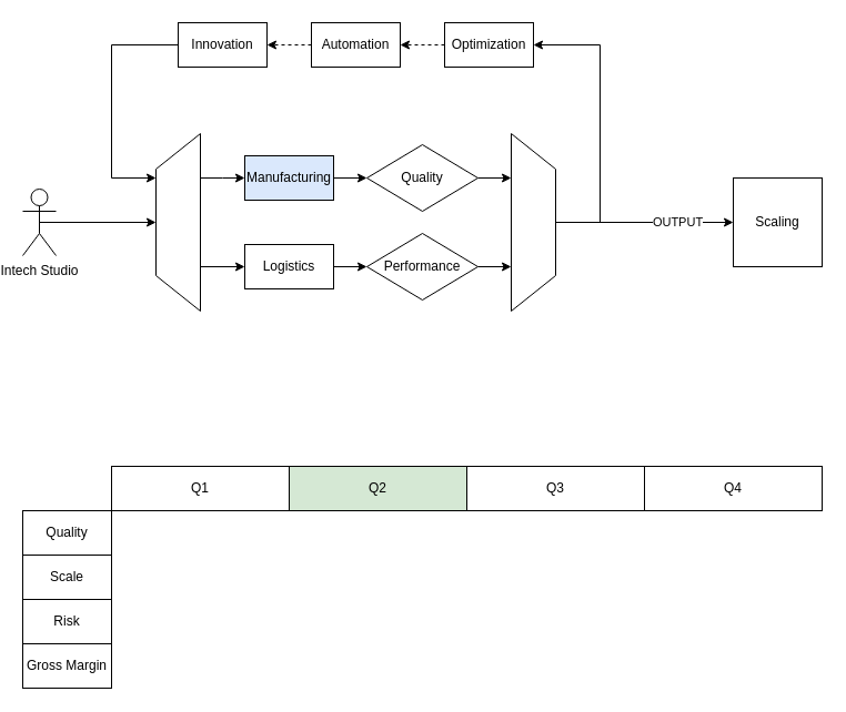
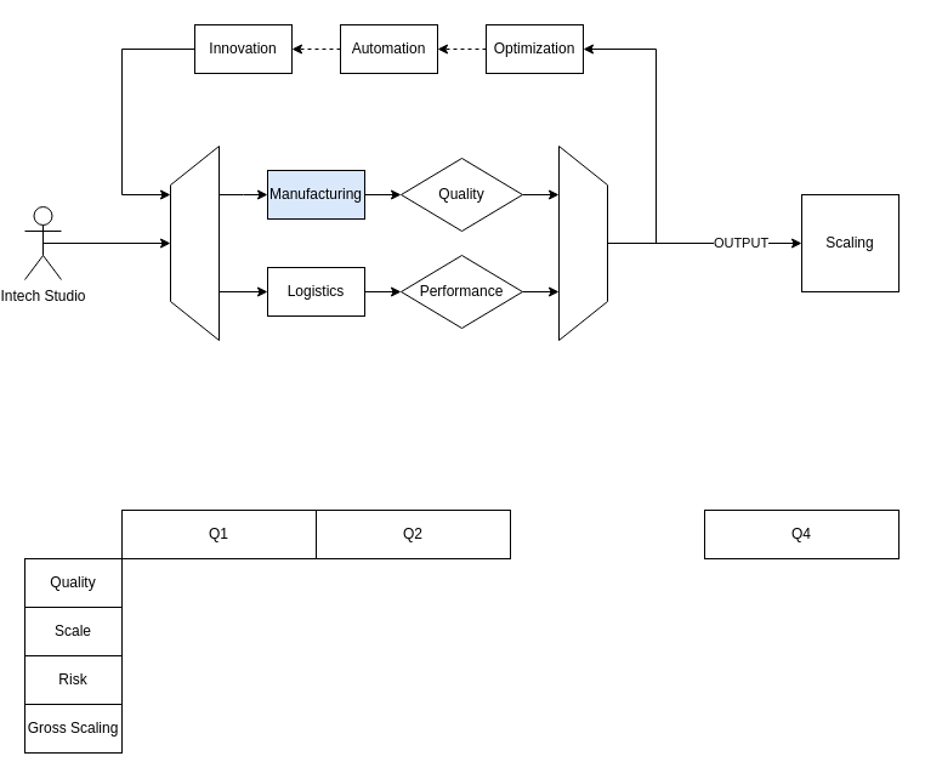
  <mxCell id="0" />
  <mxCell id="1" parent="0" />
  <mxCell id="2" style="edgeStyle=orthogonalEdgeStyle;rounded=0;orthogonalLoop=1;jettySize=auto;html=1;exitX=1;exitY=0.5;exitDx=0;exitDy=0;entryX=0;entryY=0.5;entryDx=0;entryDy=0;" edge="1" parent="1" source="3" target="19"><mxGeometry relative="1" as="geometry" /></mxCell>
  <mxCell id="3" value="Manufacturing" style="rounded=0;whiteSpace=wrap;html=1;fillColor=#dae8fc;" vertex="1" parent="1"><mxGeometry x="220" y="140" width="80" height="40" as="geometry" /></mxCell>
  <mxCell id="4" style="edgeStyle=orthogonalEdgeStyle;rounded=0;orthogonalLoop=1;jettySize=auto;html=1;exitX=0;exitY=0.5;exitDx=0;exitDy=0;entryX=1;entryY=0.5;entryDx=0;entryDy=0;dashed=1;" edge="1" parent="1" source="5" target="24"><mxGeometry relative="1" as="geometry" /></mxCell>
  <mxCell id="5" value="Automation" style="rounded=0;whiteSpace=wrap;html=1;" vertex="1" parent="1"><mxGeometry x="280" y="20" width="80" height="40" as="geometry" /></mxCell>
  <mxCell id="6" style="edgeStyle=orthogonalEdgeStyle;rounded=0;orthogonalLoop=1;jettySize=auto;html=1;exitX=1;exitY=0.5;exitDx=0;exitDy=0;entryX=0;entryY=0.5;entryDx=0;entryDy=0;" edge="1" parent="1" source="7" target="17"><mxGeometry relative="1" as="geometry" /></mxCell>
  <mxCell id="7" value="Logistics" style="rounded=0;whiteSpace=wrap;html=1;" vertex="1" parent="1"><mxGeometry x="220" y="220" width="80" height="40" as="geometry" /></mxCell>
  <mxCell id="8" style="edgeStyle=orthogonalEdgeStyle;rounded=0;orthogonalLoop=1;jettySize=auto;html=1;exitX=0;exitY=0.5;exitDx=0;exitDy=0;entryX=1;entryY=0.5;entryDx=0;entryDy=0;dashed=1;" edge="1" parent="1" source="9" target="5"><mxGeometry relative="1" as="geometry" /></mxCell>
  <mxCell id="9" value="Optimization" style="rounded=0;whiteSpace=wrap;html=1;" vertex="1" parent="1"><mxGeometry x="400" y="20" width="80" height="40" as="geometry" /></mxCell>
  <mxCell id="10" value="Scaling" style="rounded=0;whiteSpace=wrap;html=1;" vertex="1" parent="1"><mxGeometry x="660" y="160" width="80" height="80" as="geometry" /></mxCell>
  <mxCell id="11" style="edgeStyle=orthogonalEdgeStyle;rounded=0;orthogonalLoop=1;jettySize=auto;html=1;exitX=0.5;exitY=0.5;exitDx=0;exitDy=0;exitPerimeter=0;entryX=0.5;entryY=0;entryDx=0;entryDy=0;" edge="1" parent="1" source="12" target="22"><mxGeometry relative="1" as="geometry" /></mxCell>
  <mxCell id="12" value="Intech Studio" style="shape=umlActor;verticalLabelPosition=bottom;labelBackgroundColor=#ffffff;verticalAlign=top;html=1;outlineConnect=0;" vertex="1" parent="1"><mxGeometry x="20" y="170" width="30" height="60" as="geometry" /></mxCell>
  <mxCell id="13" value="OUTPUT" style="edgeStyle=orthogonalEdgeStyle;rounded=0;orthogonalLoop=1;jettySize=auto;html=1;exitX=0.5;exitY=0;exitDx=0;exitDy=0;entryX=0;entryY=0.5;entryDx=0;entryDy=0;" edge="1" parent="1" source="15" target="10"><mxGeometry x="0.375" relative="1" as="geometry"><mxPoint as="offset" /></mxGeometry></mxCell>
  <mxCell id="14" style="edgeStyle=orthogonalEdgeStyle;rounded=0;orthogonalLoop=1;jettySize=auto;html=1;exitX=0.5;exitY=0;exitDx=0;exitDy=0;entryX=1;entryY=0.5;entryDx=0;entryDy=0;" edge="1" parent="1" source="15" target="9"><mxGeometry relative="1" as="geometry"><Array as="points"><mxPoint x="540" y="200" /><mxPoint x="540" y="40" /></Array></mxGeometry></mxCell>
  <mxCell id="15" value="" style="shape=trapezoid;perimeter=trapezoidPerimeter;whiteSpace=wrap;html=1;direction=south;" vertex="1" parent="1"><mxGeometry x="460" y="120" width="40" height="160" as="geometry" /></mxCell>
  <mxCell id="16" style="edgeStyle=orthogonalEdgeStyle;rounded=0;orthogonalLoop=1;jettySize=auto;html=1;exitX=1;exitY=0.5;exitDx=0;exitDy=0;entryX=0.75;entryY=1;entryDx=0;entryDy=0;" edge="1" parent="1" source="17" target="15"><mxGeometry relative="1" as="geometry" /></mxCell>
  <mxCell id="17" value="Performance" style="rhombus;whiteSpace=wrap;html=1;" vertex="1" parent="1"><mxGeometry x="330" y="210" width="100" height="60" as="geometry" /></mxCell>
  <mxCell id="18" style="edgeStyle=orthogonalEdgeStyle;rounded=0;orthogonalLoop=1;jettySize=auto;html=1;exitX=1;exitY=0.5;exitDx=0;exitDy=0;entryX=0.25;entryY=1;entryDx=0;entryDy=0;" edge="1" parent="1" source="19" target="15"><mxGeometry relative="1" as="geometry" /></mxCell>
  <mxCell id="19" value="Quality" style="rhombus;whiteSpace=wrap;html=1;" vertex="1" parent="1"><mxGeometry x="330" y="130" width="100" height="60" as="geometry" /></mxCell>
  <mxCell id="20" style="edgeStyle=orthogonalEdgeStyle;rounded=0;orthogonalLoop=1;jettySize=auto;html=1;exitX=0.75;exitY=1;exitDx=0;exitDy=0;entryX=0;entryY=0.5;entryDx=0;entryDy=0;" edge="1" parent="1" source="22" target="3"><mxGeometry relative="1" as="geometry"><Array as="points"><mxPoint x="200" y="160" /><mxPoint x="200" y="160" /></Array></mxGeometry></mxCell>
  <mxCell id="21" style="edgeStyle=orthogonalEdgeStyle;rounded=0;orthogonalLoop=1;jettySize=auto;html=1;exitX=0.25;exitY=1;exitDx=0;exitDy=0;entryX=0;entryY=0.5;entryDx=0;entryDy=0;" edge="1" parent="1" source="22" target="7"><mxGeometry relative="1" as="geometry" /></mxCell>
  <mxCell id="22" value="" style="shape=trapezoid;perimeter=trapezoidPerimeter;whiteSpace=wrap;html=1;direction=north;" vertex="1" parent="1"><mxGeometry x="140" y="120" width="40" height="160" as="geometry" /></mxCell>
  <mxCell id="23" style="edgeStyle=orthogonalEdgeStyle;rounded=0;orthogonalLoop=1;jettySize=auto;html=1;exitX=0;exitY=0.5;exitDx=0;exitDy=0;entryX=0.75;entryY=0;entryDx=0;entryDy=0;" edge="1" parent="1" source="24" target="22"><mxGeometry relative="1" as="geometry"><Array as="points"><mxPoint x="100" y="40" /><mxPoint x="100" y="160" /></Array></mxGeometry></mxCell>
  <mxCell id="24" value="Innovation" style="rounded=0;whiteSpace=wrap;html=1;" vertex="1" parent="1"><mxGeometry x="160" y="20" width="80" height="40" as="geometry" /></mxCell>
  <mxCell id="25" value="Quality" style="rounded=0;whiteSpace=wrap;html=1;" vertex="1" parent="1"><mxGeometry x="20" y="460" width="80" height="40" as="geometry" /></mxCell>
  <mxCell id="26" value="Scale" style="rounded=0;whiteSpace=wrap;html=1;" vertex="1" parent="1"><mxGeometry x="20" y="500" width="80" height="40" as="geometry" /></mxCell>
  <mxCell id="27" value="Risk" style="rounded=0;whiteSpace=wrap;html=1;" vertex="1" parent="1"><mxGeometry x="20" y="540" width="80" height="40" as="geometry" /></mxCell>
- <mxCell id="28" value="Gross Margin" style="rounded=0;whiteSpace=wrap;html=1;" vertex="1" parent="1"><mxGeometry x="20" y="580" width="80" height="40" as="geometry" /></mxCell>
+ <mxCell id="28" value="Gross Scaling" style="rounded=0;whiteSpace=wrap;html=1;" vertex="1" parent="1"><mxGeometry x="20" y="580" width="80" height="40" as="geometry" /></mxCell>
  <mxCell id="29" value="Q1" style="rounded=0;whiteSpace=wrap;html=1;" vertex="1" parent="1"><mxGeometry x="100" y="420" width="160" height="40" as="geometry" /></mxCell>
- <mxCell id="30" value="Q2" style="rounded=0;whiteSpace=wrap;html=1;fillColor=#d5e8d4;" vertex="1" parent="1"><mxGeometry x="260" y="420" width="160" height="40" as="geometry" /></mxCell>
- <mxCell id="31" value="Q3" style="rounded=0;whiteSpace=wrap;html=1;" vertex="1" parent="1"><mxGeometry x="420" y="420" width="160" height="40" as="geometry" /></mxCell>
+ <mxCell id="30" value="Q2" style="rounded=0;whiteSpace=wrap;html=1;" vertex="1" parent="1"><mxGeometry x="260" y="420" width="160" height="40" as="geometry" /></mxCell>
  <mxCell id="32" value="Q4" style="rounded=0;whiteSpace=wrap;html=1;" vertex="1" parent="1"><mxGeometry x="580" y="420" width="160" height="40" as="geometry" /></mxCell>
